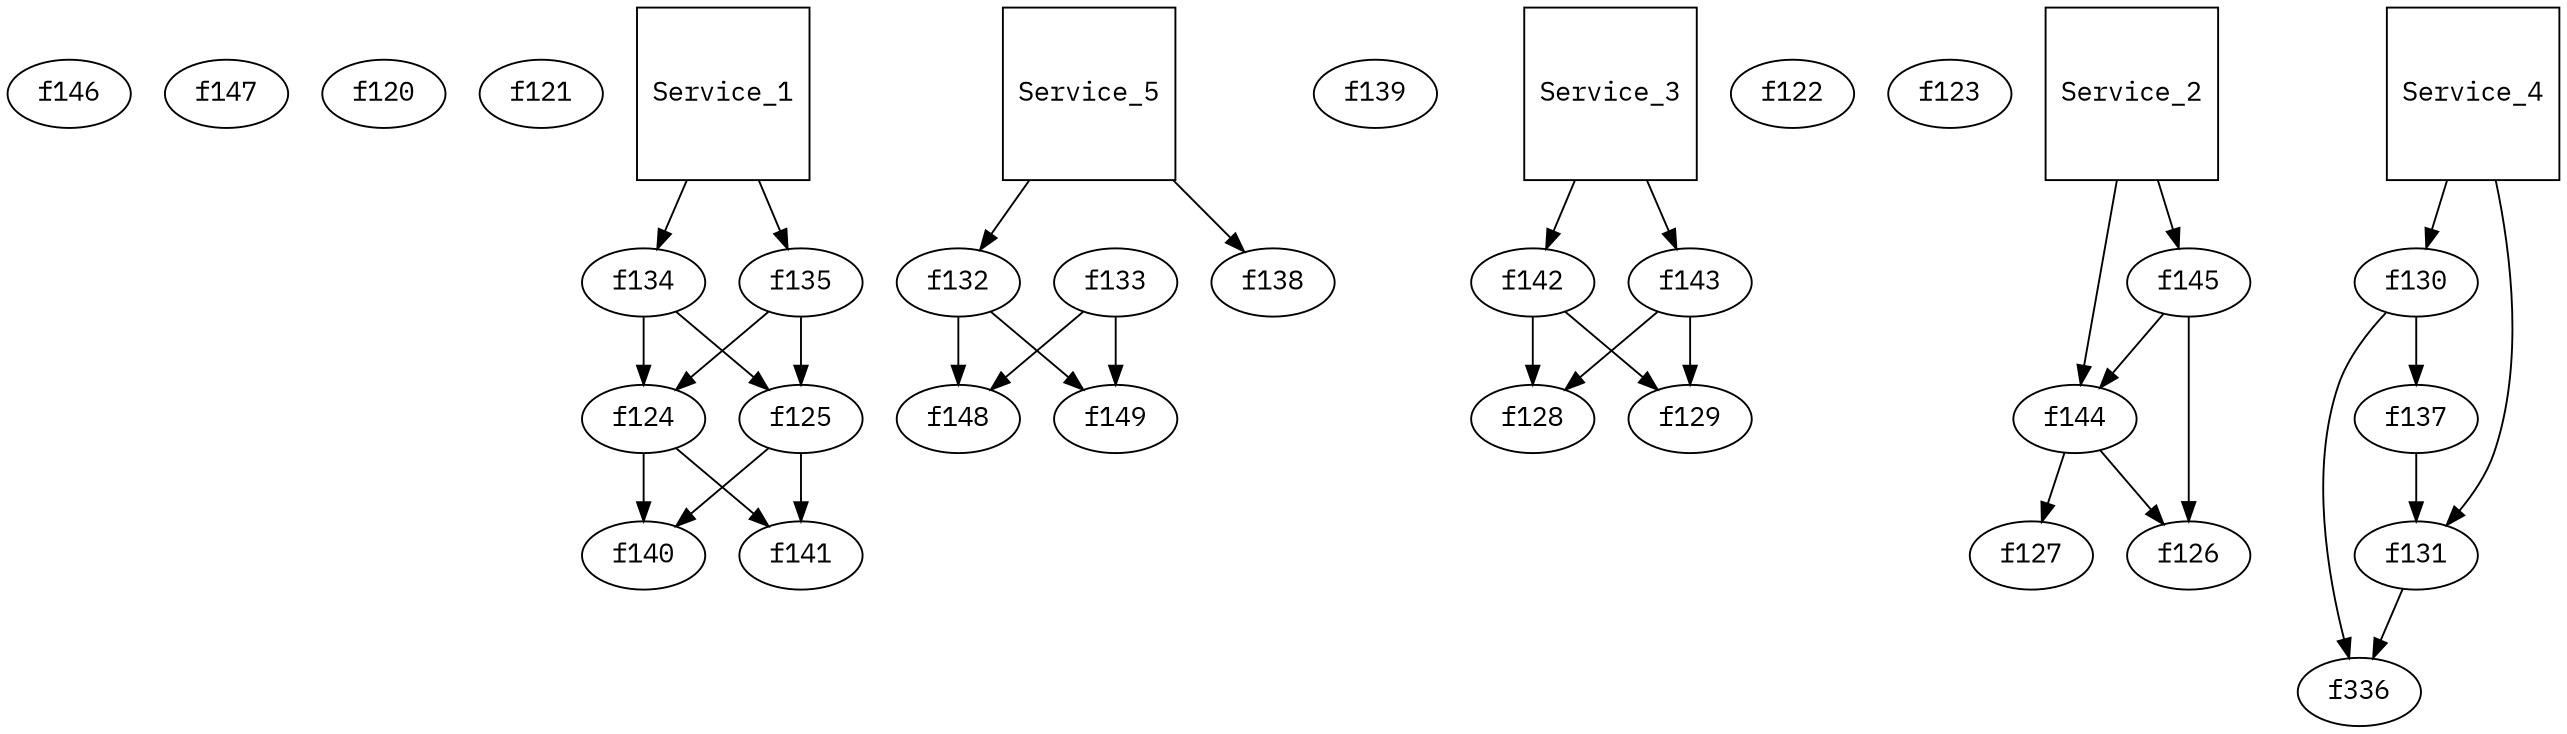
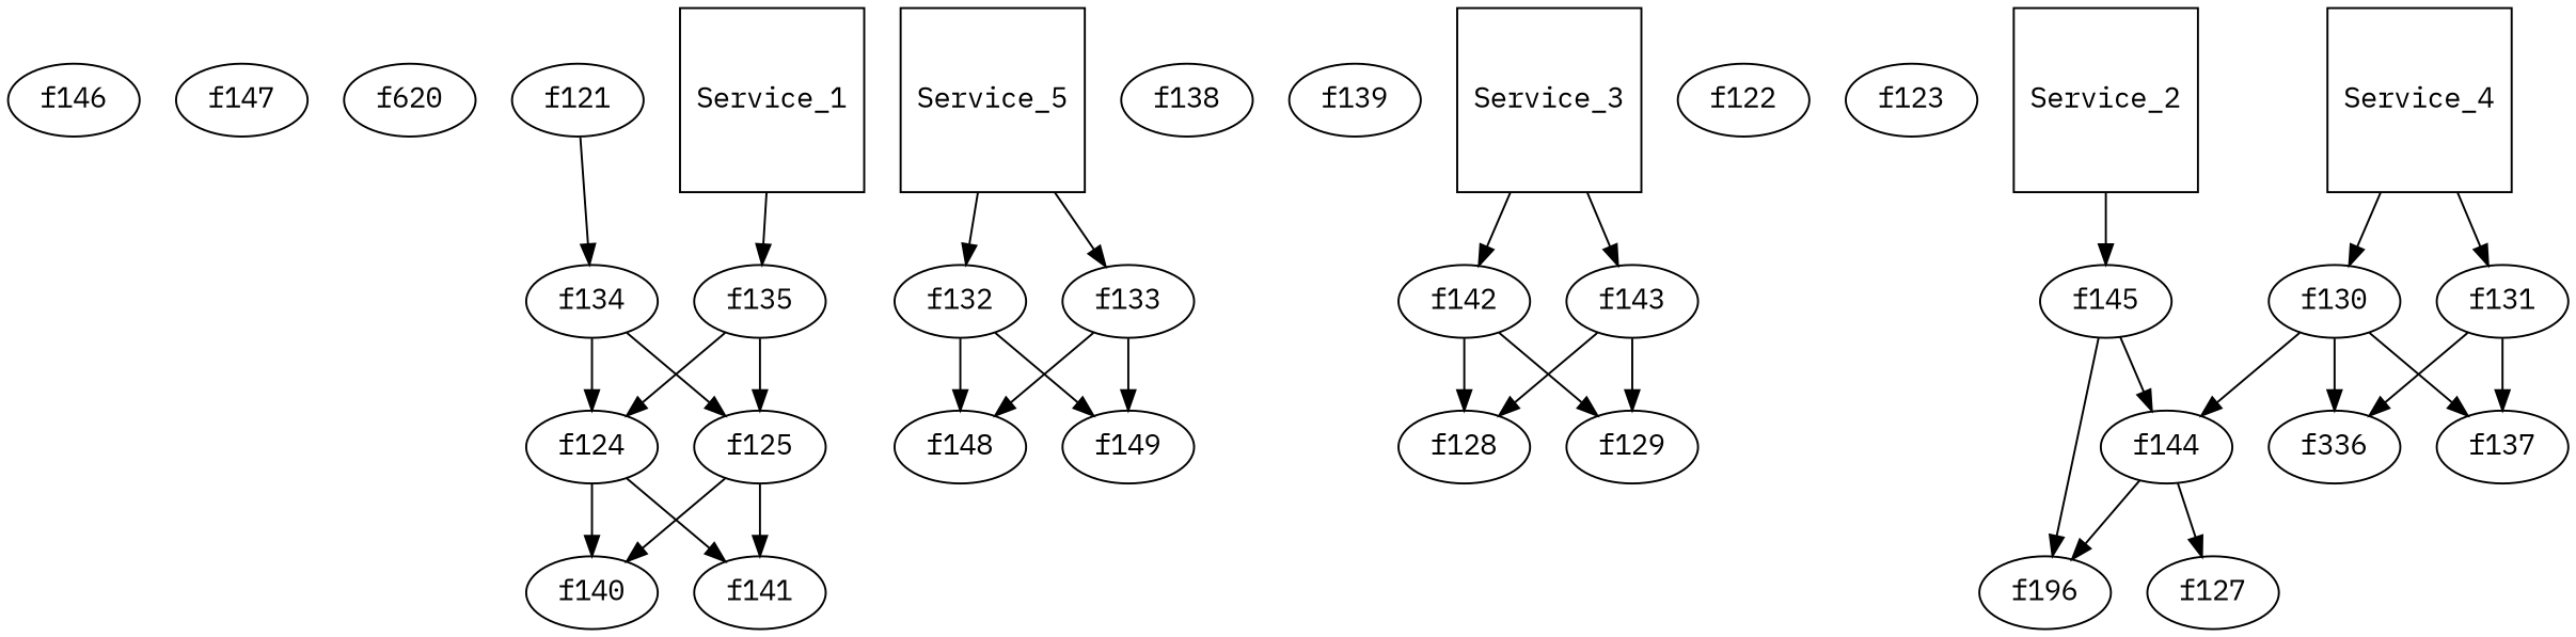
  digraph {
    fontname="IBM Plex Mono"
    node [fontname="IBM Plex Mono"]
    edge [fontname="IBM Plex Mono"]
    f146
    f147
-   f120
+   f120 [label=f620]
    f121
    f134
    f124
    f125
    f140
    f141
    f135
    f132
    f148
    f149
    f133
    f138
    f139
    f142
    f128
    f129
    f143
    f122
    f123
    f144
-   f126
+   f126 [label=f196]
    f127
    f145
    n27 [label=f336]
    f130
    f137
    f131
    Service_1 [shape=square]
    Service_2 [shape=square]
    Service_3 [shape=square]
    Service_4 [shape=square]
    Service_5 [shape=square]
    f134 -> f124
    f134 -> f125
    f124 -> f140
    f124 -> f141
    f125 -> f140
    f125 -> f141
    f135 -> f124
    f135 -> f125
    f132 -> f148
    f132 -> f149
    f133 -> f148
    f133 -> f149
    f142 -> f128
    f142 -> f129
    f143 -> f128
    f143 -> f129
    f144 -> f126
    f144 -> f127
    f145 -> f144
    f145 -> f126
    f130 -> n27
    f130 -> f137
    f131 -> n27
-   f137 -> f131
-   Service_1 -> f134
+   f131 -> f137
+   f121 -> f134
    Service_1 -> f135
-   Service_2 -> f144
+   f130 -> f144
    Service_2 -> f145
    Service_3 -> f142
    Service_3 -> f143
    Service_4 -> f130
    Service_4 -> f131
    Service_5 -> f132
-   Service_5 -> f138
+   Service_5 -> f133
  }
